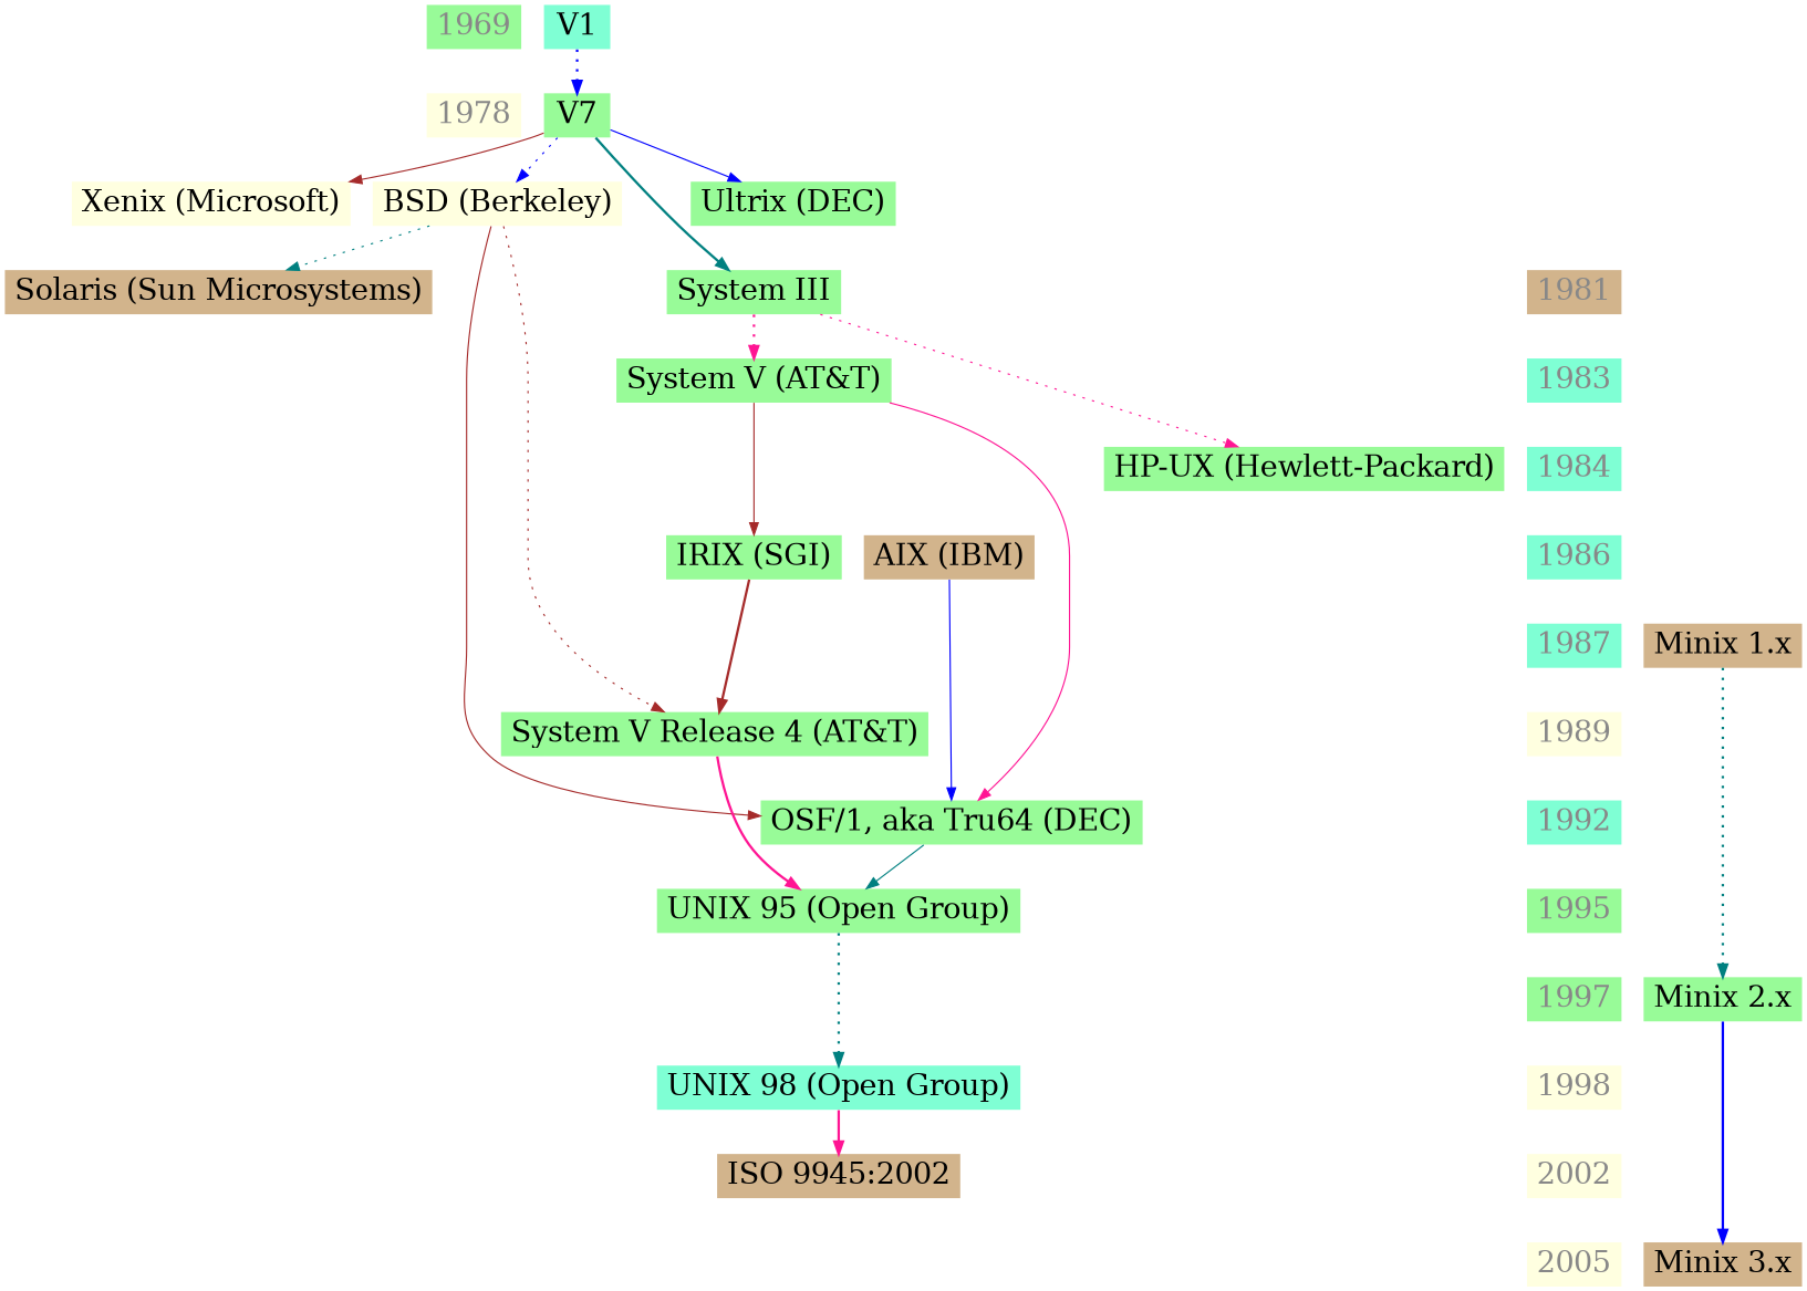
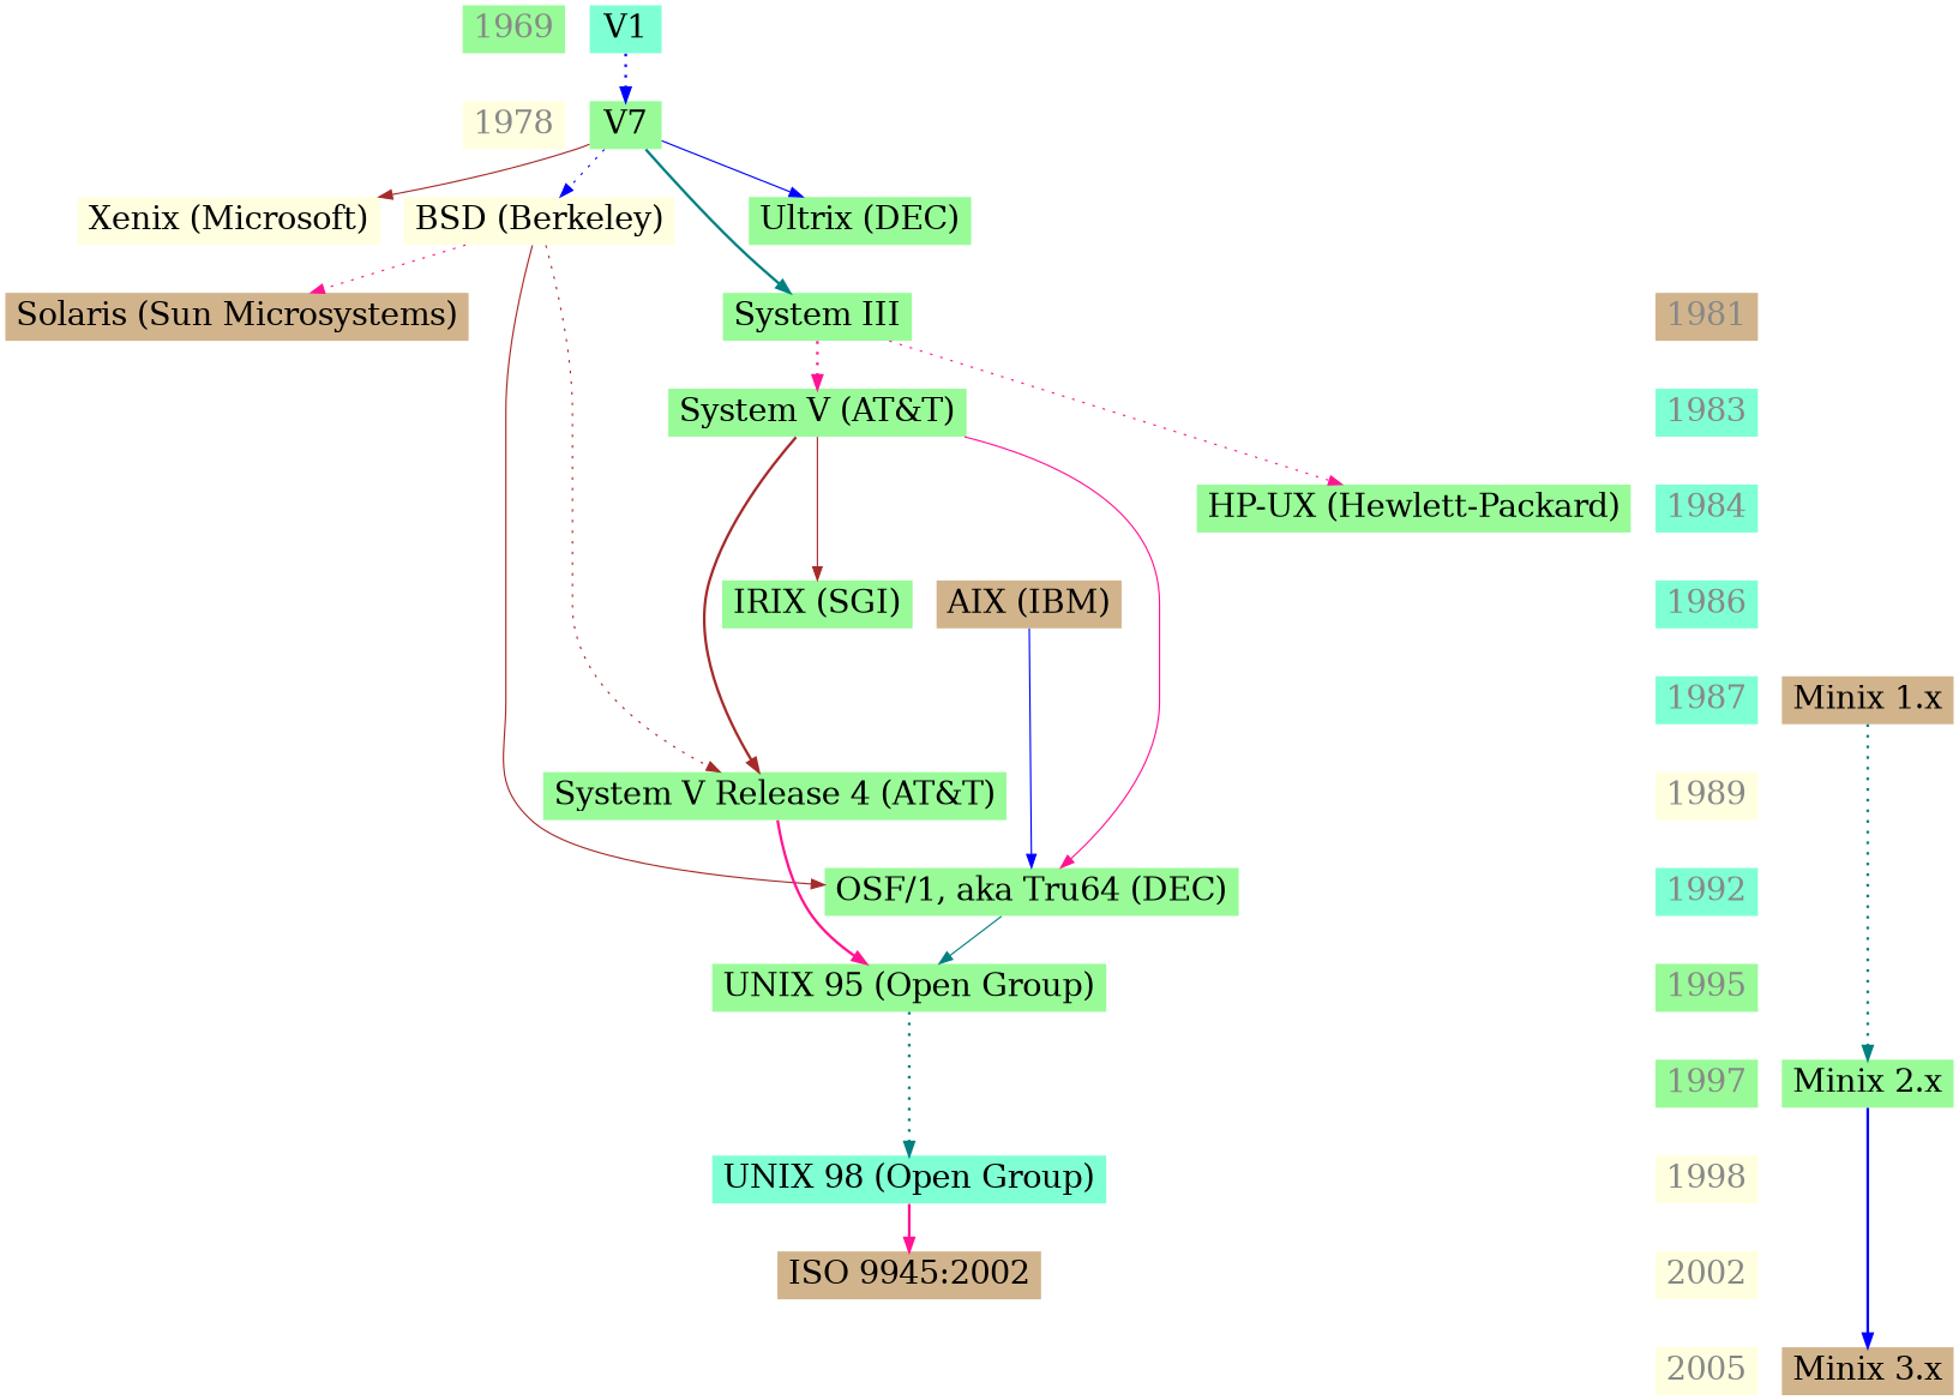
  digraph {
    dir=BR
    node [color=darkgreen fillcolor=palegreen fontsize=24 shape=plaintext style=filled]
    edge [color=transparent]
    1969 [fontcolor="#888888"]
    n2 [color=purple fillcolor=aquamarine label=V1]
    1978 [color=purple fillcolor=lightyellow fontcolor="#888888"]
    n4 [label=V7]
    n5 [fillcolor=lightyellow label="Xenix (Microsoft)"]
    n6 [color=purple fillcolor=lightyellow label="BSD (Berkeley)"]
    1981 [color=purple fillcolor=tan fontcolor="#888888"]
    n8 [color=purple fillcolor=tan label="Solaris (Sun Microsystems)"]
    1983 [fillcolor=aquamarine fontcolor="#888888"]
    n10 [label="System V (AT&T)"]
    1984 [fillcolor=aquamarine fontcolor="#888888"]
    n12 [label="HP-UX (Hewlett-Packard)"]
    1986 [color=purple fillcolor=aquamarine fontcolor="#888888"]
    n14 [color=purple fillcolor=tan label="AIX (IBM)"]
    1987 [fillcolor=aquamarine fontcolor="#888888"]
    n16 [fillcolor=tan label="Minix 1.x"]
    1989 [fillcolor=lightyellow fontcolor="#888888"]
    n18 [label="System V Release 4 (AT&T)"]
    1992 [fillcolor=aquamarine fontcolor="#888888"]
    n20 [label="OSF/1, aka Tru64 (DEC)"]
    1995 [color=purple fontcolor="#888888"]
    n22 [label="UNIX 95 (Open Group)"]
    1997 [fontcolor="#888888"]
    n24 [label="Minix 2.x"]
    1998 [fillcolor=lightyellow fontcolor="#888888"]
    n26 [fillcolor=aquamarine label="UNIX 98 (Open Group)"]
    2002 [fillcolor=lightyellow fontcolor="#888888"]
    n28 [color=purple fillcolor=tan label="ISO 9945:2002"]
    2005 [fillcolor=lightyellow fontcolor="#888888"]
    n30 [fillcolor=tan label="Minix 3.x"]
    n31 [color=purple label="System III"]
    n32 [color=purple label="Ultrix (DEC)"]
    n33 [color=purple label="IRIX (SGI)"]
    subgraph sub_1 {
      rank=same
      1969
      n2
    }
    subgraph sub_2 {
      rank=same
      1978
      n4
    }
    subgraph sub_3 {
      rank=same
      n5
      n6
    }
    subgraph sub_4 {
      rank=same
      1981
      n8
    }
    subgraph sub_5 {
      rank=same
      1983
      n10
    }
    subgraph sub_6 {
      rank=same
      1984
      n12
    }
    subgraph sub_7 {
      rank=same
      1986
      n14
    }
    subgraph sub_8 {
      rank=same
      1987
      n16
    }
    subgraph sub_9 {
      rank=same
      1989
      n18
    }
    subgraph sub_10 {
      rank=same
      1992
      n20
    }
    subgraph sub_11 {
      rank=same
      1995
      n22
    }
    subgraph sub_12 {
      rank=same
      1997
      n24
    }
    subgraph sub_13 {
      rank=same
      1998
      n26
    }
    subgraph sub_14 {
      rank=same
      2002
      n28
    }
    subgraph sub_15 {
      rank=same
      2005
      n30
    }
    subgraph sub_16 {
      1969
      1978
      1981
      1983
      1984
      1986
      1987
      1989
      1992
      1995
      1997
      1998
      2002
      2005
    }
    subgraph sub_17 {
      n2
      n4
      n5
      n6
      n8
      n10
      n12
      n14
      n16
      n18
      n20
      n22
      n24
      n26
      n28
      n30
      n31
      n32
      n33
    }
    1969 -> 1978
    n2 -> n4 [color=blue penwidth=2 style=dotted]
    n4 -> n5 [color=brown style=solid]
    n4 -> n6 [color=blue style=dotted]
    n4 -> n31 [color=teal penwidth=2 style=solid]
    n4 -> n32 [color=blue style=solid]
-   n6 -> n8 [color=teal style=dotted]
+   n6 -> n8 [color=deeppink style=dotted]
    n6 -> n18 [color=brown style=dotted]
    n6 -> n20 [color=brown style=solid]
    1981 -> 1983
    1983 -> 1984
-   n33 -> n18 [color=brown penwidth=2 style=solid]
+   n10 -> n18 [color=brown penwidth=2 style=solid]
    n10 -> n20 [color=deeppink style=solid]
    n10 -> n33 [color=brown style=solid]
    1984 -> 1986
    1986 -> 1987
    n14 -> n20 [color=blue style=solid]
    1987 -> 1989
    n16 -> n24 [color=teal penwidth=2 style=dotted]
    1989 -> 1992
    n18 -> n22 [color=deeppink penwidth=2 style=solid]
    1992 -> 1995
    n20 -> n22 [color=teal style=solid]
    1995 -> 1997
    n22 -> n26 [color=teal penwidth=2 style=dotted]
    1997 -> 1998
    n24 -> n30 [color=blue penwidth=2 style=solid]
    1998 -> 2002
    n26 -> n28 [color=deeppink penwidth=2 style=solid]
    2002 -> 2005
    n31 -> n10 [color=deeppink penwidth=2 style=dotted]
    n31 -> n12 [color=deeppink style=dotted]
  }
